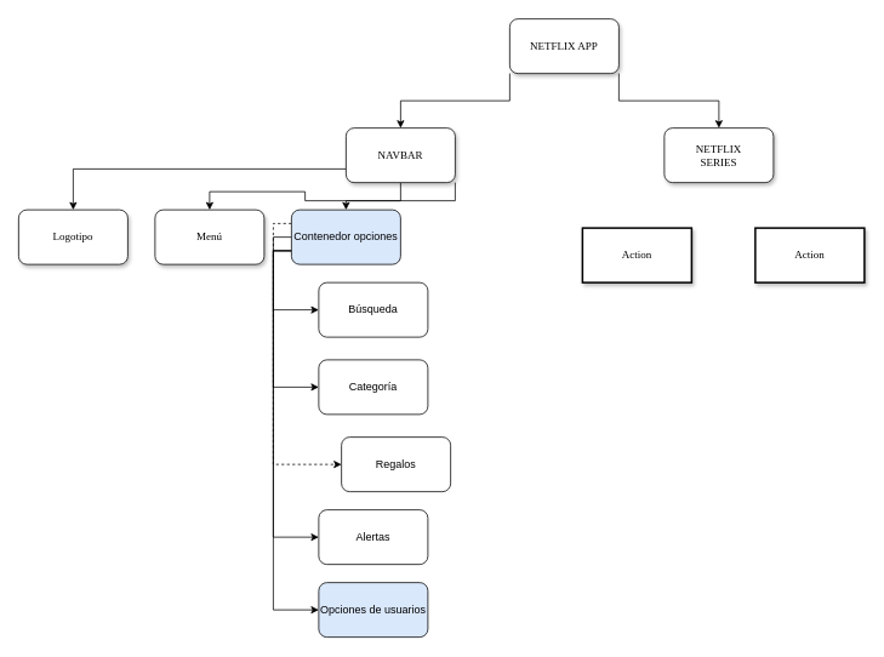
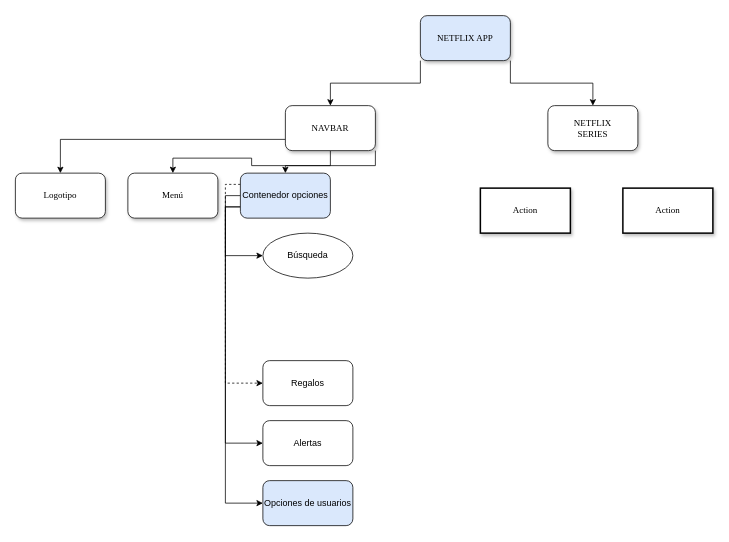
  <mxCell id="0" />
  <mxCell id="1" parent="0" />
  <mxCell id="2" style="edgeStyle=orthogonalEdgeStyle;rounded=0;orthogonalLoop=1;jettySize=auto;html=1;exitX=0;exitY=1;exitDx=0;exitDy=0;" edge="1" parent="1" source="4" target="8"><mxGeometry relative="1" as="geometry" /></mxCell>
  <mxCell id="3" style="edgeStyle=orthogonalEdgeStyle;rounded=0;orthogonalLoop=1;jettySize=auto;html=1;exitX=1;exitY=1;exitDx=0;exitDy=0;entryX=0.5;entryY=0;entryDx=0;entryDy=0;" edge="1" parent="1" source="4" target="9"><mxGeometry relative="1" as="geometry" /></mxCell>
- <mxCell id="4" value="NETFLIX APP" style="whiteSpace=wrap;html=1;rounded=1;shadow=1;labelBackgroundColor=none;strokeWidth=1;fontFamily=Verdana;fontSize=12;align=center;" parent="1" vertex="1"><mxGeometry x="560" y="20" width="120" height="60" as="geometry" /></mxCell>
+ <mxCell id="4" value="NETFLIX APP" style="whiteSpace=wrap;html=1;rounded=1;shadow=1;labelBackgroundColor=none;strokeWidth=1;fontFamily=Verdana;fontSize=12;align=center;fillColor=#dae8fc;" parent="1" vertex="1"><mxGeometry x="560" y="20" width="120" height="60" as="geometry" /></mxCell>
  <mxCell id="5" style="edgeStyle=orthogonalEdgeStyle;rounded=0;orthogonalLoop=1;jettySize=auto;html=1;exitX=1;exitY=1;exitDx=0;exitDy=0;entryX=0.5;entryY=0;entryDx=0;entryDy=0;" edge="1" parent="1" source="8" target="19"><mxGeometry relative="1" as="geometry" /></mxCell>
  <mxCell id="6" style="edgeStyle=orthogonalEdgeStyle;rounded=0;orthogonalLoop=1;jettySize=auto;html=1;exitX=0.5;exitY=1;exitDx=0;exitDy=0;" edge="1" parent="1" source="8" target="11"><mxGeometry relative="1" as="geometry" /></mxCell>
  <mxCell id="7" style="edgeStyle=orthogonalEdgeStyle;rounded=0;orthogonalLoop=1;jettySize=auto;html=1;exitX=0;exitY=0.75;exitDx=0;exitDy=0;" edge="1" parent="1" source="8" target="10"><mxGeometry relative="1" as="geometry" /></mxCell>
  <mxCell id="8" value="NAVBAR" style="whiteSpace=wrap;html=1;rounded=1;shadow=1;labelBackgroundColor=none;strokeWidth=1;fontFamily=Verdana;fontSize=12;align=center;" parent="1" vertex="1"><mxGeometry x="380" y="140" width="120" height="60" as="geometry" /></mxCell>
  <mxCell id="9" value="&lt;div&gt;NETFLIX&lt;br&gt;&lt;/div&gt;&lt;div&gt; SERIES&lt;/div&gt;" style="whiteSpace=wrap;html=1;rounded=1;shadow=1;labelBackgroundColor=none;strokeWidth=1;fontFamily=Verdana;fontSize=12;align=center;" parent="1" vertex="1"><mxGeometry x="730" y="140" width="120" height="60" as="geometry" /></mxCell>
  <mxCell id="10" value="Logotipo" style="whiteSpace=wrap;html=1;rounded=1;shadow=1;labelBackgroundColor=none;strokeWidth=1;fontFamily=Verdana;fontSize=12;align=center;" parent="1" vertex="1"><mxGeometry x="20" y="230" width="120" height="60" as="geometry" /></mxCell>
  <mxCell id="11" value="Menú" style="whiteSpace=wrap;html=1;rounded=1;shadow=1;labelBackgroundColor=none;strokeWidth=1;fontFamily=Verdana;fontSize=12;align=center;" parent="1" vertex="1"><mxGeometry x="170" y="230" width="120" height="60" as="geometry" /></mxCell>
  <mxCell id="12" value="&lt;span&gt;Action&lt;/span&gt;" style="whiteSpace=wrap;html=1;rounded=0;shadow=1;labelBackgroundColor=none;strokeWidth=2;fontFamily=Verdana;fontSize=12;align=center;" parent="1" vertex="1"><mxGeometry x="640" y="250" width="120" height="60" as="geometry" /></mxCell>
  <mxCell id="13" value="&lt;span&gt;Action&lt;/span&gt;" style="whiteSpace=wrap;html=1;rounded=0;shadow=1;labelBackgroundColor=none;strokeWidth=2;fontFamily=Verdana;fontSize=12;align=center;" parent="1" vertex="1"><mxGeometry x="830" y="250" width="120" height="60" as="geometry" /></mxCell>
  <mxCell id="14" style="edgeStyle=orthogonalEdgeStyle;rounded=0;orthogonalLoop=1;jettySize=auto;html=1;exitX=0;exitY=0.5;exitDx=0;exitDy=0;entryX=0;entryY=0.5;entryDx=0;entryDy=0;" edge="1" parent="1" source="19" target="24"><mxGeometry relative="1" as="geometry" /></mxCell>
  <mxCell id="15" style="edgeStyle=orthogonalEdgeStyle;rounded=0;orthogonalLoop=1;jettySize=auto;html=1;exitX=0;exitY=0.75;exitDx=0;exitDy=0;entryX=0;entryY=0.5;entryDx=0;entryDy=0;" edge="1" parent="1" source="19" target="23"><mxGeometry relative="1" as="geometry" /></mxCell>
  <mxCell id="16" style="edgeStyle=orthogonalEdgeStyle;rounded=0;orthogonalLoop=1;jettySize=auto;html=1;exitX=0;exitY=0.25;exitDx=0;exitDy=0;entryX=0;entryY=0.5;entryDx=0;entryDy=0;dashed=1;" edge="1" parent="1" source="19" target="22"><mxGeometry relative="1" as="geometry" /></mxCell>
- <mxCell id="17" style="edgeStyle=orthogonalEdgeStyle;rounded=0;orthogonalLoop=1;jettySize=auto;html=1;exitX=0;exitY=0.75;exitDx=0;exitDy=0;entryX=0;entryY=0.5;entryDx=0;entryDy=0;" edge="1" parent="1" source="19" target="21"><mxGeometry relative="1" as="geometry" /></mxCell>
  <mxCell id="18" style="edgeStyle=orthogonalEdgeStyle;rounded=0;orthogonalLoop=1;jettySize=auto;html=1;exitX=0;exitY=0.75;exitDx=0;exitDy=0;entryX=0;entryY=0.5;entryDx=0;entryDy=0;" edge="1" parent="1" source="19" target="20"><mxGeometry relative="1" as="geometry" /></mxCell>
  <mxCell id="19" value="Contenedor opciones" style="rounded=1;whiteSpace=wrap;html=1;fillColor=#dae8fc;" vertex="1" parent="1"><mxGeometry x="320" y="230" width="120" height="60" as="geometry" /></mxCell>
- <mxCell id="20" value="Búsqueda" style="rounded=1;whiteSpace=wrap;html=1;" vertex="1" parent="1"><mxGeometry x="350" y="310" width="120" height="60" as="geometry" /></mxCell>
- <mxCell id="21" value="Categoría" style="rounded=1;whiteSpace=wrap;html=1;" vertex="1" parent="1"><mxGeometry x="350" y="395" width="120" height="60" as="geometry" /></mxCell>
- <mxCell id="22" value="Regalos" style="rounded=1;whiteSpace=wrap;html=1;" vertex="1" parent="1"><mxGeometry x="375" y="480" width="120" height="60" as="geometry" /></mxCell>
+ <mxCell id="20" value="Búsqueda" style="ellipse;whiteSpace=wrap;html=1;" vertex="1" parent="1"><mxGeometry x="350" y="310" width="120" height="60" as="geometry" /></mxCell>
+ <mxCell id="22" value="Regalos" style="rounded=1;whiteSpace=wrap;html=1;" vertex="1" parent="1"><mxGeometry x="350" y="480" width="120" height="60" as="geometry" /></mxCell>
  <mxCell id="23" value="Alertas" style="rounded=1;whiteSpace=wrap;html=1;" vertex="1" parent="1"><mxGeometry x="350" y="560" width="120" height="60" as="geometry" /></mxCell>
  <mxCell id="24" value="Opciones de usuarios" style="rounded=1;whiteSpace=wrap;html=1;fillColor=#dae8fc;" vertex="1" parent="1"><mxGeometry x="350" y="640" width="120" height="60" as="geometry" /></mxCell>
